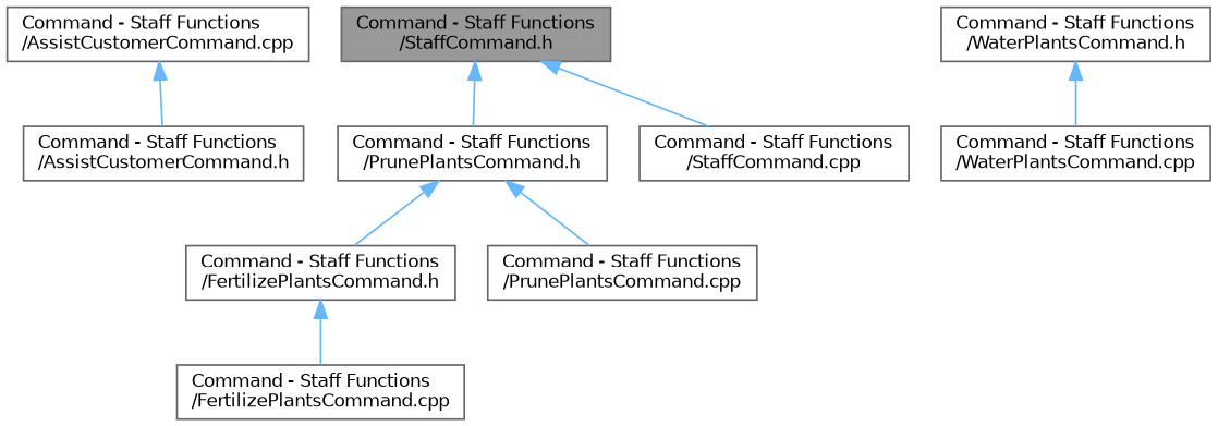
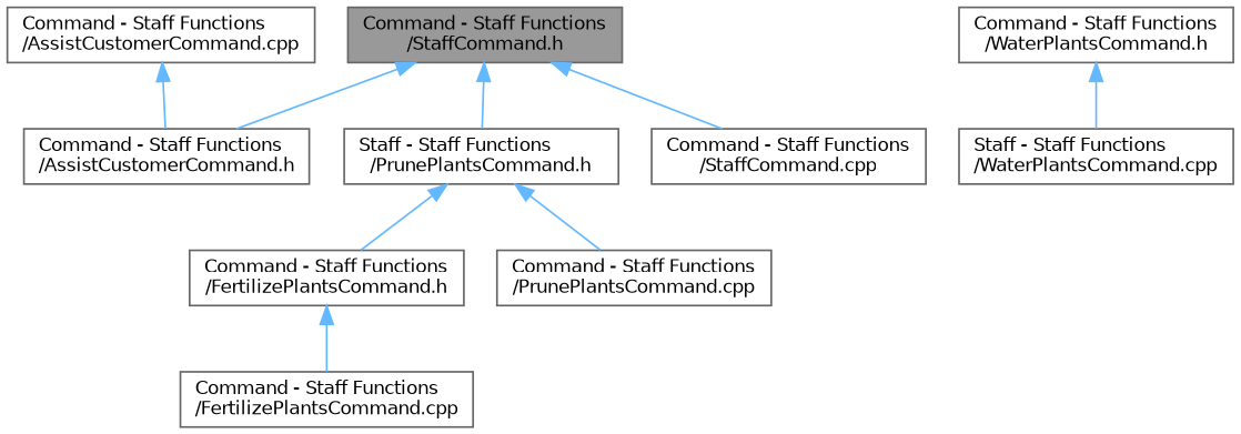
  digraph {
    node [color=grey40 fillcolor=white fontname=Helvetica fontsize=10 shape=box style=filled]
    edge [color=steelblue1 dir=back fontname=Helvetica fontsize=10 labelfontname=Helvetica labelfontsize=10 style=solid]
    n1 [color=gray40 fillcolor=grey60 fontcolor=black height=0.2 label="Command - Staff Functions\l/StaffCommand.h" width=0.4]
    n2 [height=0.2 label="Command - Staff Functions\l/AssistCustomerCommand.h" width=0.4]
-   n3 [height=0.2 label="Command - Staff Functions\l/PrunePlantsCommand.h" width=0.4]
+   n3 [height=0.2 label="Staff - Staff Functions\l/PrunePlantsCommand.h" width=0.4]
    n4 [height=0.2 label="Command - Staff Functions\l/StaffCommand.cpp" width=0.4]
    n5 [height=0.2 label="Command - Staff Functions\l/FertilizePlantsCommand.h" width=0.4]
    n6 [height=0.2 label="Command - Staff Functions\l/FertilizePlantsCommand.cpp" width=0.4]
    n7 [height=0.2 label="Command - Staff Functions\l/PrunePlantsCommand.cpp" width=0.4]
    n8 [height=0.2 label="Command - Staff Functions\l/WaterPlantsCommand.h" width=0.4]
-   n9 [height=0.2 label="Command - Staff Functions\l/WaterPlantsCommand.cpp" width=0.4]
+   n9 [height=0.2 label="Staff - Staff Functions\l/WaterPlantsCommand.cpp" width=0.4]
    n10 [height=0.2 label="Command - Staff Functions\l/AssistCustomerCommand.cpp" width=0.4]
+   n1 -> n2
    n1 -> n3
    n1 -> n4
    n3 -> n5
    n3 -> n7
    n5 -> n6
    n8 -> n9
    n10 -> n2
  }
